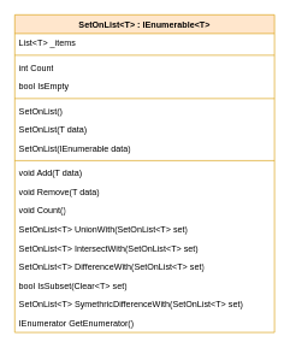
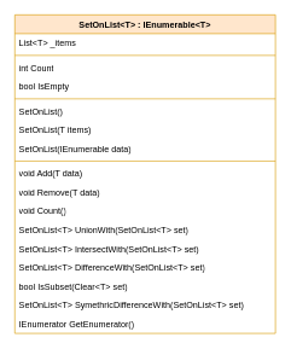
  <mxCell id="0" />
  <mxCell id="1" parent="0" />
  <mxCell id="2" value="SetOnList&amp;lt;T&amp;gt; : IEnumerable&amp;lt;T&amp;gt;" style="swimlane;fontStyle=1;align=center;verticalAlign=top;childLayout=stackLayout;horizontal=1;startSize=26;horizontalStack=0;resizeParent=1;resizeParentMax=0;resizeLast=0;collapsible=1;marginBottom=0;whiteSpace=wrap;html=1;fillColor=#ffe6cc;strokeColor=#d79b00;" vertex="1" parent="1"><mxGeometry x="20" y="20" width="360" height="440" as="geometry" /></mxCell>
  <mxCell id="3" value="List&amp;lt;T&amp;gt; _items" style="text;strokeColor=none;fillColor=none;align=left;verticalAlign=top;spacingLeft=4;spacingRight=4;overflow=hidden;rotatable=0;points=[[0,0.5],[1,0.5]];portConstraint=eastwest;whiteSpace=wrap;html=1;" vertex="1" parent="2"><mxGeometry y="26" width="360" height="26" as="geometry" /></mxCell>
  <mxCell id="4" value="" style="line;strokeWidth=1;fillColor=none;align=left;verticalAlign=middle;spacingTop=-1;spacingLeft=3;spacingRight=3;rotatable=0;labelPosition=right;points=[];portConstraint=eastwest;strokeColor=inherit;" vertex="1" parent="2"><mxGeometry y="52" width="360" height="8" as="geometry" /></mxCell>
  <mxCell id="5" value="int Count" style="text;strokeColor=none;fillColor=none;align=left;verticalAlign=top;spacingLeft=4;spacingRight=4;overflow=hidden;rotatable=0;points=[[0,0.5],[1,0.5]];portConstraint=eastwest;whiteSpace=wrap;html=1;" vertex="1" parent="2"><mxGeometry y="60" width="360" height="26" as="geometry" /></mxCell>
  <mxCell id="6" value="bool IsEmpty" style="text;strokeColor=none;fillColor=none;align=left;verticalAlign=top;spacingLeft=4;spacingRight=4;overflow=hidden;rotatable=0;points=[[0,0.5],[1,0.5]];portConstraint=eastwest;whiteSpace=wrap;html=1;" vertex="1" parent="2"><mxGeometry y="86" width="360" height="26" as="geometry" /></mxCell>
  <mxCell id="7" value="" style="line;strokeWidth=1;fillColor=none;align=left;verticalAlign=middle;spacingTop=-1;spacingLeft=3;spacingRight=3;rotatable=0;labelPosition=right;points=[];portConstraint=eastwest;strokeColor=inherit;" vertex="1" parent="2"><mxGeometry y="112" width="360" height="8" as="geometry" /></mxCell>
  <mxCell id="8" value="SetOnList()" style="text;strokeColor=none;fillColor=none;align=left;verticalAlign=top;spacingLeft=4;spacingRight=4;overflow=hidden;rotatable=0;points=[[0,0.5],[1,0.5]];portConstraint=eastwest;whiteSpace=wrap;html=1;" vertex="1" parent="2"><mxGeometry y="120" width="360" height="26" as="geometry" /></mxCell>
- <mxCell id="9" value="SetOnList(T data)" style="text;strokeColor=none;fillColor=none;align=left;verticalAlign=top;spacingLeft=4;spacingRight=4;overflow=hidden;rotatable=0;points=[[0,0.5],[1,0.5]];portConstraint=eastwest;whiteSpace=wrap;html=1;" vertex="1" parent="2"><mxGeometry y="146" width="360" height="26" as="geometry" /></mxCell>
+ <mxCell id="9" value="SetOnList(T items)" style="text;strokeColor=none;fillColor=none;align=left;verticalAlign=top;spacingLeft=4;spacingRight=4;overflow=hidden;rotatable=0;points=[[0,0.5],[1,0.5]];portConstraint=eastwest;whiteSpace=wrap;html=1;" vertex="1" parent="2"><mxGeometry y="146" width="360" height="26" as="geometry" /></mxCell>
  <mxCell id="10" value="SetOnList(IEnumerable data)" style="text;strokeColor=none;fillColor=none;align=left;verticalAlign=top;spacingLeft=4;spacingRight=4;overflow=hidden;rotatable=0;points=[[0,0.5],[1,0.5]];portConstraint=eastwest;whiteSpace=wrap;html=1;" vertex="1" parent="2"><mxGeometry y="172" width="360" height="26" as="geometry" /></mxCell>
  <mxCell id="11" value="" style="line;strokeWidth=1;fillColor=none;align=left;verticalAlign=middle;spacingTop=-1;spacingLeft=3;spacingRight=3;rotatable=0;labelPosition=right;points=[];portConstraint=eastwest;strokeColor=inherit;" vertex="1" parent="2"><mxGeometry y="198" width="360" height="8" as="geometry" /></mxCell>
  <mxCell id="12" value="void Add(T data)" style="text;strokeColor=none;fillColor=none;align=left;verticalAlign=top;spacingLeft=4;spacingRight=4;overflow=hidden;rotatable=0;points=[[0,0.5],[1,0.5]];portConstraint=eastwest;whiteSpace=wrap;html=1;" vertex="1" parent="2"><mxGeometry y="206" width="360" height="26" as="geometry" /></mxCell>
  <mxCell id="13" value="void Remove(T data)" style="text;strokeColor=none;fillColor=none;align=left;verticalAlign=top;spacingLeft=4;spacingRight=4;overflow=hidden;rotatable=0;points=[[0,0.5],[1,0.5]];portConstraint=eastwest;whiteSpace=wrap;html=1;" vertex="1" parent="2"><mxGeometry y="232" width="360" height="26" as="geometry" /></mxCell>
  <mxCell id="14" value="void Count()" style="text;strokeColor=none;fillColor=none;align=left;verticalAlign=top;spacingLeft=4;spacingRight=4;overflow=hidden;rotatable=0;points=[[0,0.5],[1,0.5]];portConstraint=eastwest;whiteSpace=wrap;html=1;" vertex="1" parent="2"><mxGeometry y="258" width="360" height="26" as="geometry" /></mxCell>
  <mxCell id="15" value="SetOnList&amp;lt;T&amp;gt; UnionWith(SetOnList&amp;lt;T&amp;gt; set)" style="text;strokeColor=none;fillColor=none;align=left;verticalAlign=top;spacingLeft=4;spacingRight=4;overflow=hidden;rotatable=0;points=[[0,0.5],[1,0.5]];portConstraint=eastwest;whiteSpace=wrap;html=1;" vertex="1" parent="2"><mxGeometry y="284" width="360" height="26" as="geometry" /></mxCell>
  <mxCell id="16" value="SetOnList&amp;lt;T&amp;gt; IntersectWith(SetOnList&amp;lt;T&amp;gt; set)" style="text;strokeColor=none;fillColor=none;align=left;verticalAlign=top;spacingLeft=4;spacingRight=4;overflow=hidden;rotatable=0;points=[[0,0.5],[1,0.5]];portConstraint=eastwest;whiteSpace=wrap;html=1;" vertex="1" parent="2"><mxGeometry y="310" width="360" height="26" as="geometry" /></mxCell>
  <mxCell id="17" value="SetOnList&amp;lt;T&amp;gt; DifferenceWith(SetOnList&amp;lt;T&amp;gt; set)" style="text;strokeColor=none;fillColor=none;align=left;verticalAlign=top;spacingLeft=4;spacingRight=4;overflow=hidden;rotatable=0;points=[[0,0.5],[1,0.5]];portConstraint=eastwest;whiteSpace=wrap;html=1;" vertex="1" parent="2"><mxGeometry y="336" width="360" height="26" as="geometry" /></mxCell>
  <mxCell id="18" value="bool IsSubset(Clear&amp;lt;T&amp;gt; set)" style="text;strokeColor=none;fillColor=none;align=left;verticalAlign=top;spacingLeft=4;spacingRight=4;overflow=hidden;rotatable=0;points=[[0,0.5],[1,0.5]];portConstraint=eastwest;whiteSpace=wrap;html=1;" vertex="1" parent="2"><mxGeometry y="362" width="360" height="26" as="geometry" /></mxCell>
  <mxCell id="19" value="SetOnList&amp;lt;T&amp;gt; SymethricDifferenceWith(SetOnList&amp;lt;T&amp;gt; set)" style="text;strokeColor=none;fillColor=none;align=left;verticalAlign=top;spacingLeft=4;spacingRight=4;overflow=hidden;rotatable=0;points=[[0,0.5],[1,0.5]];portConstraint=eastwest;whiteSpace=wrap;html=1;" vertex="1" parent="2"><mxGeometry y="388" width="360" height="26" as="geometry" /></mxCell>
  <mxCell id="20" value="IEnumerator GetEnumerator()" style="text;strokeColor=none;fillColor=none;align=left;verticalAlign=top;spacingLeft=4;spacingRight=4;overflow=hidden;rotatable=0;points=[[0,0.5],[1,0.5]];portConstraint=eastwest;whiteSpace=wrap;html=1;" vertex="1" parent="2"><mxGeometry y="414" width="360" height="26" as="geometry" /></mxCell>
